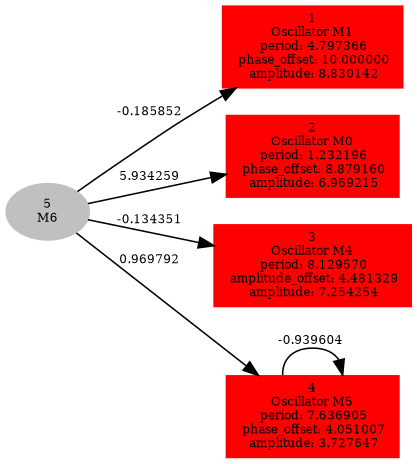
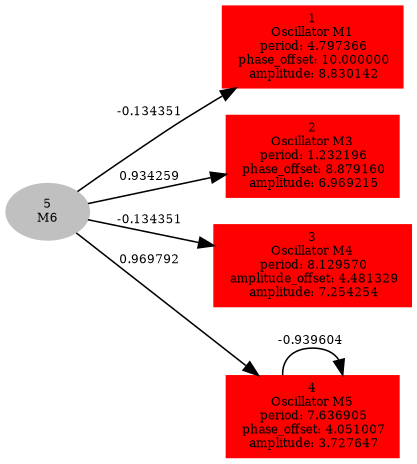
  digraph {
    forcelabels=true
    rankdir=LR
    node [color=red fontsize=8 shape=box style=filled]
    edge [fontsize=8]
    n1 [label=<1<BR />Oscillator M1<BR /> period: 4.797366<BR /> phase_offset: 10.000000<BR /> amplitude: 8.830142>]
-   n2 [label=<2<BR />Oscillator M0<BR /> period: 1.232196<BR /> phase_offset: 8.879160<BR /> amplitude: 6.969215>]
+   n2 [label=<2<BR />Oscillator M3<BR /> period: 1.232196<BR /> phase_offset: 8.879160<BR /> amplitude: 6.969215>]
    n3 [label=<3<BR />Oscillator M4<BR /> period: 8.129570<BR /> amplitude_offset: 4.481329<BR /> amplitude: 7.254254>]
    n4 [label=<4<BR />Oscillator M5<BR /> period: 7.636905<BR /> phase_offset: 4.051007<BR /> amplitude: 3.727647>]
    n5 [color=grey label=<5<BR/>M6> shape=""]
    n4 -> n4 [label="-0.939604 "]
-   n5 -> n1 [label="-0.185852 "]
-   n5 -> n2 [label="5.934259 "]
+   n5 -> n1 [label="-0.134351 "]
+   n5 -> n2 [label="0.934259 "]
    n5 -> n3 [label="-0.134351 "]
    n5 -> n4 [label="0.969792 "]
  }
